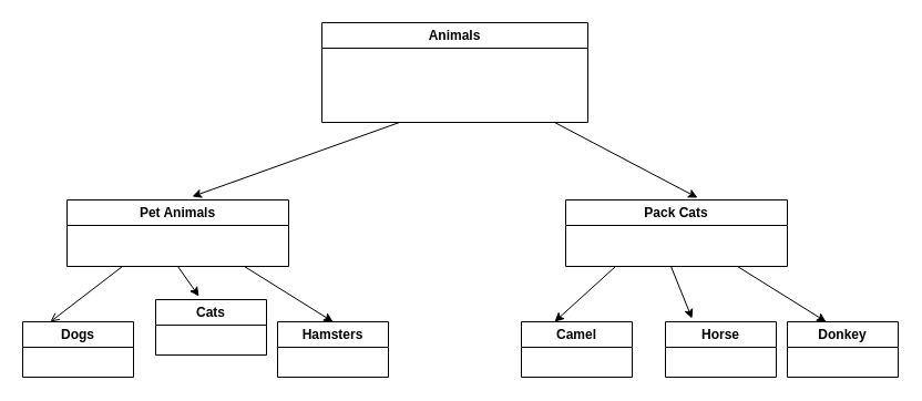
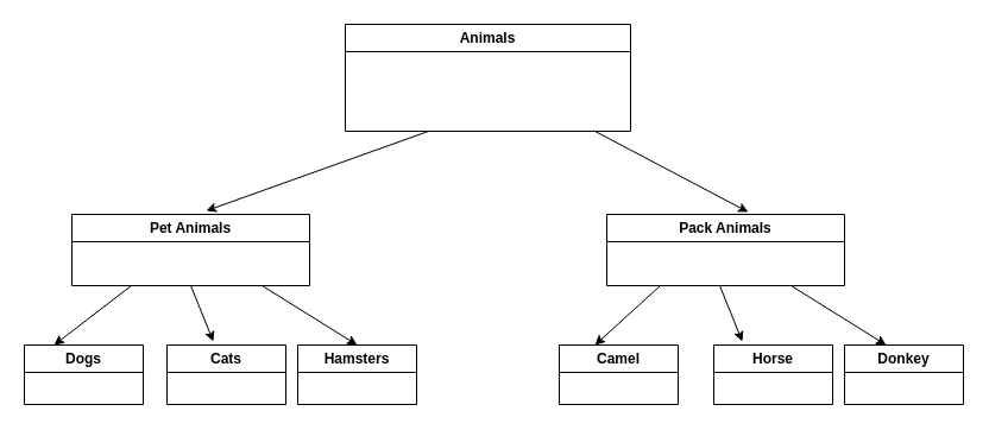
  <mxCell id="0" />
  <mxCell id="1" parent="0" />
  <mxCell id="2" value="Dogs" style="swimlane;whiteSpace=wrap;html=1;" vertex="1" parent="1"><mxGeometry x="20" y="290" width="100" height="50" as="geometry" /></mxCell>
  <mxCell id="3" value="Pet Animals" style="swimlane;whiteSpace=wrap;html=1;" vertex="1" parent="1"><mxGeometry x="60" y="180" width="200" height="60" as="geometry" /></mxCell>
- <mxCell id="4" value="Pack Cats" style="swimlane;whiteSpace=wrap;html=1;" vertex="1" parent="1"><mxGeometry x="510" y="180" width="200" height="60" as="geometry" /></mxCell>
+ <mxCell id="4" value="Pack Animals" style="swimlane;whiteSpace=wrap;html=1;" vertex="1" parent="1"><mxGeometry x="510" y="180" width="200" height="60" as="geometry" /></mxCell>
  <mxCell id="5" value="" style="endArrow=classic;html=1;rounded=0;entryX=0.565;entryY=-0.05;entryDx=0;entryDy=0;entryPerimeter=0;" edge="1" parent="1" target="3"><mxGeometry width="50" height="50" relative="1" as="geometry"><mxPoint x="360" y="110" as="sourcePoint" /><mxPoint x="420" y="90" as="targetPoint" /></mxGeometry></mxCell>
  <mxCell id="6" value="" style="endArrow=classic;html=1;rounded=0;entryX=0.595;entryY=-0.033;entryDx=0;entryDy=0;entryPerimeter=0;" edge="1" parent="1" target="4"><mxGeometry width="50" height="50" relative="1" as="geometry"><mxPoint x="500" y="110" as="sourcePoint" /><mxPoint x="183" y="187" as="targetPoint" /></mxGeometry></mxCell>
  <mxCell id="7" value="Animals" style="swimlane;whiteSpace=wrap;html=1;" vertex="1" parent="1"><mxGeometry x="290" y="20" width="240" height="90" as="geometry" /></mxCell>
- <mxCell id="8" value="Cats" style="swimlane;whiteSpace=wrap;html=1;" vertex="1" parent="1"><mxGeometry x="140" y="270" width="100" height="50" as="geometry" /></mxCell>
+ <mxCell id="8" value="Cats" style="swimlane;whiteSpace=wrap;html=1;" vertex="1" parent="1"><mxGeometry x="140" y="290" width="100" height="50" as="geometry" /></mxCell>
  <mxCell id="9" value="Hamsters" style="swimlane;whiteSpace=wrap;html=1;" vertex="1" parent="1"><mxGeometry x="250" y="290" width="100" height="50" as="geometry" /></mxCell>
  <mxCell id="10" value="Horse" style="swimlane;whiteSpace=wrap;html=1;" vertex="1" parent="1"><mxGeometry x="600" y="290" width="100" height="50" as="geometry" /></mxCell>
  <mxCell id="11" value="Donkey" style="swimlane;whiteSpace=wrap;html=1;" vertex="1" parent="1"><mxGeometry x="710" y="290" width="100" height="50" as="geometry" /></mxCell>
  <mxCell id="12" value="Camel" style="swimlane;whiteSpace=wrap;html=1;" vertex="1" parent="1"><mxGeometry x="470" y="290" width="100" height="50" as="geometry" /></mxCell>
- <mxCell id="13" value="" style="endArrow=open;html=1;rounded=0;exitX=0.25;exitY=1;exitDx=0;exitDy=0;entryX=0.25;entryY=0;entryDx=0;entryDy=0;" edge="1" parent="1" source="3" target="2"><mxGeometry width="50" height="50" relative="1" as="geometry"><mxPoint x="370" y="140" as="sourcePoint" /><mxPoint x="420" y="90" as="targetPoint" /></mxGeometry></mxCell>
+ <mxCell id="13" value="" style="endArrow=classic;html=1;rounded=0;exitX=0.25;exitY=1;exitDx=0;exitDy=0;entryX=0.25;entryY=0;entryDx=0;entryDy=0;" edge="1" parent="1" source="3" target="2"><mxGeometry width="50" height="50" relative="1" as="geometry"><mxPoint x="370" y="140" as="sourcePoint" /><mxPoint x="420" y="90" as="targetPoint" /></mxGeometry></mxCell>
  <mxCell id="14" value="" style="endArrow=classic;html=1;rounded=0;entryX=0.39;entryY=-0.06;entryDx=0;entryDy=0;entryPerimeter=0;exitX=0.5;exitY=1;exitDx=0;exitDy=0;" edge="1" parent="1" source="3" target="8"><mxGeometry width="50" height="50" relative="1" as="geometry"><mxPoint x="170" y="240" as="sourcePoint" /><mxPoint x="420" y="90" as="targetPoint" /></mxGeometry></mxCell>
  <mxCell id="15" value="" style="endArrow=classic;html=1;rounded=0;entryX=0.5;entryY=0;entryDx=0;entryDy=0;" edge="1" parent="1" target="9"><mxGeometry width="50" height="50" relative="1" as="geometry"><mxPoint x="220" y="240" as="sourcePoint" /><mxPoint x="420" y="90" as="targetPoint" /></mxGeometry></mxCell>
  <mxCell id="16" value="" style="endArrow=classic;html=1;rounded=0;exitX=0.25;exitY=1;exitDx=0;exitDy=0;entryX=0.25;entryY=0;entryDx=0;entryDy=0;" edge="1" parent="1"><mxGeometry width="50" height="50" relative="1" as="geometry"><mxPoint x="555" y="240" as="sourcePoint" /><mxPoint x="500" y="290" as="targetPoint" /></mxGeometry></mxCell>
  <mxCell id="17" value="" style="endArrow=classic;html=1;rounded=0;entryX=0.39;entryY=-0.06;entryDx=0;entryDy=0;entryPerimeter=0;exitX=0.5;exitY=1;exitDx=0;exitDy=0;" edge="1" parent="1"><mxGeometry width="50" height="50" relative="1" as="geometry"><mxPoint x="605" y="240" as="sourcePoint" /><mxPoint x="624" y="287" as="targetPoint" /></mxGeometry></mxCell>
  <mxCell id="18" value="" style="endArrow=classic;html=1;rounded=0;entryX=0.5;entryY=0;entryDx=0;entryDy=0;" edge="1" parent="1"><mxGeometry width="50" height="50" relative="1" as="geometry"><mxPoint x="665" y="240" as="sourcePoint" /><mxPoint x="745" y="290" as="targetPoint" /></mxGeometry></mxCell>
